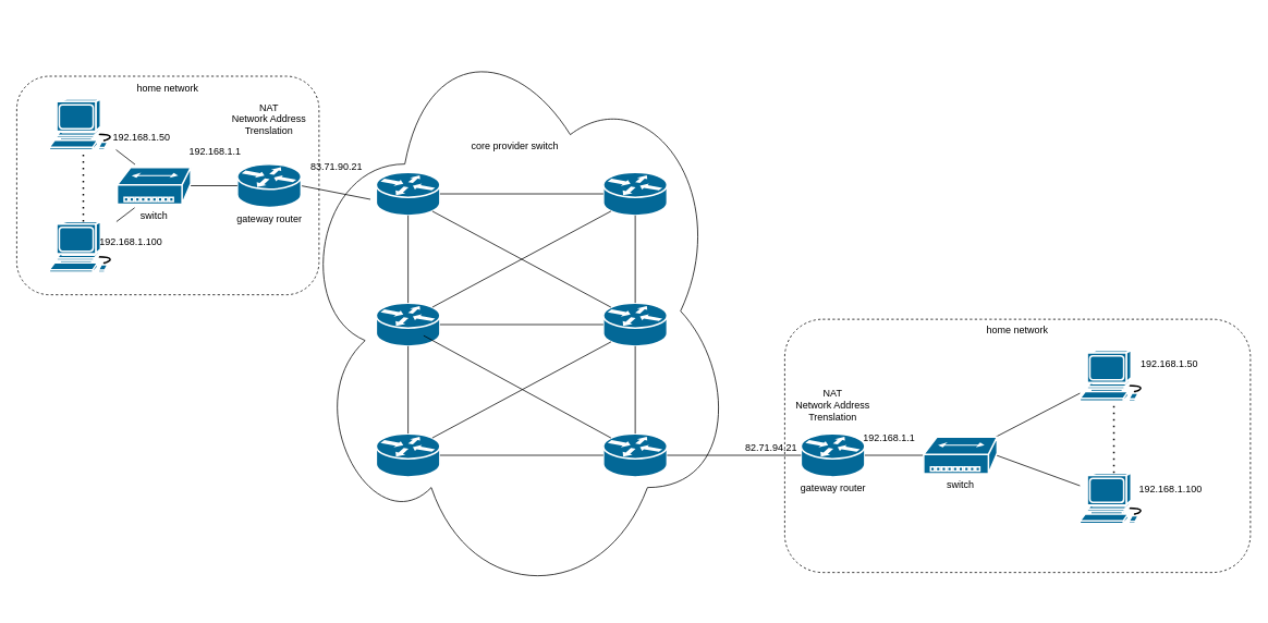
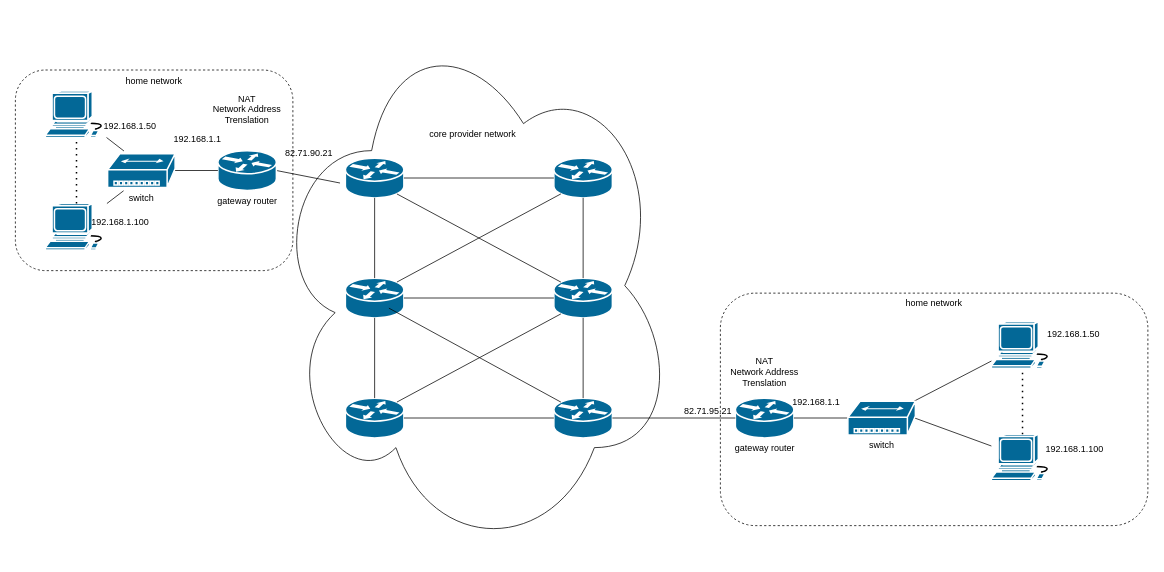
  <mxCell id="0" />
  <mxCell id="1" parent="0" />
  <mxCell id="2" value="" style="shape=mxgraph.cisco.computers_and_peripherals.workstation;sketch=0;html=1;pointerEvents=1;dashed=0;fillColor=#036897;strokeColor=#ffffff;strokeWidth=2;verticalLabelPosition=bottom;verticalAlign=top;align=center;outlineConnect=0;" vertex="1" parent="1"><mxGeometry x="1321.36" y="428" width="83" height="62" as="geometry" /></mxCell>
  <mxCell id="3" value="gateway router" style="shape=mxgraph.cisco.routers.router;sketch=0;html=1;pointerEvents=1;dashed=0;fillColor=#036897;strokeColor=#ffffff;strokeWidth=2;verticalLabelPosition=bottom;verticalAlign=top;align=center;outlineConnect=0;" vertex="1" parent="1"><mxGeometry x="980" y="530" width="78" height="53" as="geometry" /></mxCell>
  <mxCell id="4" value="" style="group" vertex="1" connectable="0" parent="1"><mxGeometry x="460" y="210" width="356" height="373" as="geometry" /></mxCell>
  <mxCell id="5" value="" style="shape=mxgraph.cisco.routers.router;sketch=0;html=1;pointerEvents=1;dashed=0;fillColor=#036897;strokeColor=#ffffff;strokeWidth=2;verticalLabelPosition=bottom;verticalAlign=top;align=center;outlineConnect=0;" vertex="1" parent="4"><mxGeometry width="78" height="53" as="geometry" /></mxCell>
  <mxCell id="6" value="" style="shape=mxgraph.cisco.routers.router;sketch=0;html=1;pointerEvents=1;dashed=0;fillColor=#036897;strokeColor=#ffffff;strokeWidth=2;verticalLabelPosition=bottom;verticalAlign=top;align=center;outlineConnect=0;" vertex="1" parent="4"><mxGeometry x="278" y="160" width="78" height="53" as="geometry" /></mxCell>
  <mxCell id="7" value="" style="shape=mxgraph.cisco.routers.router;sketch=0;html=1;pointerEvents=1;dashed=0;fillColor=#036897;strokeColor=#ffffff;strokeWidth=2;verticalLabelPosition=bottom;verticalAlign=top;align=center;outlineConnect=0;" vertex="1" parent="4"><mxGeometry y="160" width="78" height="53" as="geometry" /></mxCell>
  <mxCell id="8" value="" style="shape=mxgraph.cisco.routers.router;sketch=0;html=1;pointerEvents=1;dashed=0;fillColor=#036897;strokeColor=#ffffff;strokeWidth=2;verticalLabelPosition=bottom;verticalAlign=top;align=center;outlineConnect=0;" vertex="1" parent="4"><mxGeometry x="278" y="320" width="78" height="53" as="geometry" /></mxCell>
  <mxCell id="9" value="" style="shape=mxgraph.cisco.routers.router;sketch=0;html=1;pointerEvents=1;dashed=0;fillColor=#036897;strokeColor=#ffffff;strokeWidth=2;verticalLabelPosition=bottom;verticalAlign=top;align=center;outlineConnect=0;" vertex="1" parent="4"><mxGeometry x="278" width="78" height="53" as="geometry" /></mxCell>
  <mxCell id="10" value="" style="shape=mxgraph.cisco.routers.router;sketch=0;html=1;pointerEvents=1;dashed=0;fillColor=#036897;strokeColor=#ffffff;strokeWidth=2;verticalLabelPosition=bottom;verticalAlign=top;align=center;outlineConnect=0;" vertex="1" parent="4"><mxGeometry y="320" width="78" height="53" as="geometry" /></mxCell>
  <mxCell id="11" value="" style="endArrow=none;html=1;rounded=0;entryX=0.12;entryY=0.9;entryDx=0;entryDy=0;entryPerimeter=0;exitX=0.88;exitY=0.1;exitDx=0;exitDy=0;exitPerimeter=0;" edge="1" parent="4" source="10" target="6"><mxGeometry width="50" height="50" relative="1" as="geometry"><mxPoint x="268" y="270" as="sourcePoint" /><mxPoint x="318" y="220" as="targetPoint" /></mxGeometry></mxCell>
  <mxCell id="12" value="" style="endArrow=none;html=1;rounded=0;exitX=1;exitY=0.5;exitDx=0;exitDy=0;exitPerimeter=0;" edge="1" parent="4" source="7" target="6"><mxGeometry width="50" height="50" relative="1" as="geometry"><mxPoint x="268" y="270" as="sourcePoint" /><mxPoint x="318" y="220" as="targetPoint" /></mxGeometry></mxCell>
  <mxCell id="13" value="" style="endArrow=none;html=1;rounded=0;exitX=0.5;exitY=0;exitDx=0;exitDy=0;exitPerimeter=0;entryX=0.5;entryY=1;entryDx=0;entryDy=0;entryPerimeter=0;" edge="1" parent="4" source="8" target="6"><mxGeometry width="50" height="50" relative="1" as="geometry"><mxPoint x="268" y="270" as="sourcePoint" /><mxPoint x="318" y="220" as="targetPoint" /></mxGeometry></mxCell>
  <mxCell id="14" value="" style="endArrow=none;html=1;rounded=0;exitX=1;exitY=0.5;exitDx=0;exitDy=0;exitPerimeter=0;entryX=0;entryY=0.5;entryDx=0;entryDy=0;entryPerimeter=0;" edge="1" parent="4" source="10" target="8"><mxGeometry width="50" height="50" relative="1" as="geometry"><mxPoint x="268" y="270" as="sourcePoint" /><mxPoint x="318" y="220" as="targetPoint" /></mxGeometry></mxCell>
  <mxCell id="15" value="" style="endArrow=none;html=1;rounded=0;exitX=0.5;exitY=1;exitDx=0;exitDy=0;exitPerimeter=0;entryX=0.5;entryY=0;entryDx=0;entryDy=0;entryPerimeter=0;" edge="1" parent="4" source="7" target="10"><mxGeometry width="50" height="50" relative="1" as="geometry"><mxPoint x="268" y="270" as="sourcePoint" /><mxPoint x="318" y="220" as="targetPoint" /></mxGeometry></mxCell>
  <mxCell id="16" value="" style="endArrow=none;html=1;rounded=0;exitX=0.5;exitY=1;exitDx=0;exitDy=0;exitPerimeter=0;entryX=0.5;entryY=0;entryDx=0;entryDy=0;entryPerimeter=0;" edge="1" parent="4" source="5" target="7"><mxGeometry width="50" height="50" relative="1" as="geometry"><mxPoint x="268" y="270" as="sourcePoint" /><mxPoint x="318" y="220" as="targetPoint" /></mxGeometry></mxCell>
  <mxCell id="17" value="" style="endArrow=none;html=1;rounded=0;entryX=0.5;entryY=1;entryDx=0;entryDy=0;entryPerimeter=0;" edge="1" parent="4" source="6" target="9"><mxGeometry width="50" height="50" relative="1" as="geometry"><mxPoint x="268" y="270" as="sourcePoint" /><mxPoint x="318" y="220" as="targetPoint" /></mxGeometry></mxCell>
  <mxCell id="18" value="" style="endArrow=none;html=1;rounded=0;entryX=0.12;entryY=0.1;entryDx=0;entryDy=0;entryPerimeter=0;" edge="1" parent="4" target="8"><mxGeometry width="50" height="50" relative="1" as="geometry"><mxPoint x="58" y="200" as="sourcePoint" /><mxPoint x="318" y="220" as="targetPoint" /></mxGeometry></mxCell>
  <mxCell id="19" value="" style="endArrow=none;html=1;rounded=0;exitX=0.88;exitY=0.1;exitDx=0;exitDy=0;exitPerimeter=0;entryX=0.12;entryY=0.9;entryDx=0;entryDy=0;entryPerimeter=0;" edge="1" parent="4" source="7" target="9"><mxGeometry width="50" height="50" relative="1" as="geometry"><mxPoint x="268" y="270" as="sourcePoint" /><mxPoint x="318" y="220" as="targetPoint" /></mxGeometry></mxCell>
  <mxCell id="20" value="" style="endArrow=none;html=1;rounded=0;entryX=0.12;entryY=0.1;entryDx=0;entryDy=0;entryPerimeter=0;exitX=0.88;exitY=0.9;exitDx=0;exitDy=0;exitPerimeter=0;" edge="1" parent="4" source="5" target="6"><mxGeometry width="50" height="50" relative="1" as="geometry"><mxPoint x="268" y="270" as="sourcePoint" /><mxPoint x="318" y="220" as="targetPoint" /></mxGeometry></mxCell>
  <mxCell id="21" value="" style="endArrow=none;html=1;rounded=0;exitX=1;exitY=0.5;exitDx=0;exitDy=0;exitPerimeter=0;" edge="1" parent="4" source="5" target="9"><mxGeometry width="50" height="50" relative="1" as="geometry"><mxPoint x="268" y="270" as="sourcePoint" /><mxPoint x="318" y="220" as="targetPoint" /></mxGeometry></mxCell>
  <mxCell id="22" value="" style="shape=mxgraph.cisco.computers_and_peripherals.workstation;sketch=0;html=1;pointerEvents=1;dashed=0;fillColor=#036897;strokeColor=#ffffff;strokeWidth=2;verticalLabelPosition=bottom;verticalAlign=top;align=center;outlineConnect=0;" vertex="1" parent="1"><mxGeometry x="1321.36" y="578" width="83" height="62" as="geometry" /></mxCell>
  <mxCell id="23" value="" style="endArrow=none;dashed=1;html=1;dashPattern=1 3;strokeWidth=2;rounded=0;" edge="1" parent="1" source="22" target="2"><mxGeometry width="50" height="50" relative="1" as="geometry"><mxPoint x="1011.36" y="620" as="sourcePoint" /><mxPoint x="1061.36" y="570" as="targetPoint" /></mxGeometry></mxCell>
  <mxCell id="24" value="" style="endArrow=none;html=1;rounded=0;" edge="1" parent="1" source="3" target="8"><mxGeometry width="50" height="50" relative="1" as="geometry"><mxPoint x="700" y="620" as="sourcePoint" /><mxPoint x="750" y="570" as="targetPoint" /></mxGeometry></mxCell>
  <mxCell id="25" value="" style="endArrow=none;html=1;rounded=0;entryX=0.99;entryY=0.5;entryDx=0;entryDy=0;entryPerimeter=0;" edge="1" parent="1" source="22" target="33"><mxGeometry width="50" height="50" relative="1" as="geometry"><mxPoint x="1011.36" y="620" as="sourcePoint" /><mxPoint x="1270" y="577.7" as="targetPoint" /></mxGeometry></mxCell>
  <mxCell id="26" value="" style="endArrow=none;html=1;rounded=0;" edge="1" parent="1" source="33" target="2"><mxGeometry width="50" height="50" relative="1" as="geometry"><mxPoint x="1270" y="535.3" as="sourcePoint" /><mxPoint x="1061.36" y="570" as="targetPoint" /></mxGeometry></mxCell>
- <mxCell id="27" value="&lt;div&gt;&lt;br&gt;&lt;/div&gt;&lt;div&gt;&lt;br&gt;&lt;/div&gt;&lt;div&gt;&lt;br&gt;&lt;/div&gt;&lt;div&gt;&lt;br&gt;&lt;/div&gt;&lt;div&gt;&lt;br&gt;&lt;/div&gt;&lt;div&gt;&lt;br&gt;&lt;/div&gt;&lt;div&gt;&lt;br&gt;&lt;/div&gt;&lt;div&gt;&lt;br&gt;&lt;/div&gt;&lt;div&gt;&lt;br&gt;&lt;/div&gt;&lt;div&gt;&lt;br&gt;&lt;/div&gt;core provider switch" style="ellipse;shape=cloud;whiteSpace=wrap;html=1;align=center;fillColor=none;verticalAlign=top;" vertex="1" parent="1"><mxGeometry x="360" y="20" width="540" height="720" as="geometry" /></mxCell>
+ <mxCell id="27" value="&lt;div&gt;&lt;br&gt;&lt;/div&gt;&lt;div&gt;&lt;br&gt;&lt;/div&gt;&lt;div&gt;&lt;br&gt;&lt;/div&gt;&lt;div&gt;&lt;br&gt;&lt;/div&gt;&lt;div&gt;&lt;br&gt;&lt;/div&gt;&lt;div&gt;&lt;br&gt;&lt;/div&gt;&lt;div&gt;&lt;br&gt;&lt;/div&gt;&lt;div&gt;&lt;br&gt;&lt;/div&gt;&lt;div&gt;&lt;br&gt;&lt;/div&gt;&lt;div&gt;&lt;br&gt;&lt;/div&gt;core provider network" style="ellipse;shape=cloud;whiteSpace=wrap;html=1;align=center;fillColor=none;verticalAlign=top;" vertex="1" parent="1"><mxGeometry x="360" y="20" width="540" height="720" as="geometry" /></mxCell>
  <mxCell id="28" value="" style="endArrow=none;html=1;rounded=0;exitX=1;exitY=0.5;exitDx=0;exitDy=0;exitPerimeter=0;entryX=0.172;entryY=0.31;entryDx=0;entryDy=0;entryPerimeter=0;" edge="1" parent="1" source="38" target="27"><mxGeometry width="50" height="50" relative="1" as="geometry"><mxPoint x="340" y="340" as="sourcePoint" /><mxPoint x="330" y="420" as="targetPoint" /></mxGeometry></mxCell>
  <mxCell id="29" value="192.168.1.50" style="text;html=1;align=center;verticalAlign=middle;whiteSpace=wrap;rounded=0;" vertex="1" parent="1"><mxGeometry x="1401.36" y="430" width="60" height="30" as="geometry" /></mxCell>
  <mxCell id="30" value="192.168.1.100" style="text;html=1;align=center;verticalAlign=middle;whiteSpace=wrap;rounded=0;" vertex="1" parent="1"><mxGeometry x="1404.36" y="583" width="57" height="30" as="geometry" /></mxCell>
  <mxCell id="31" value="192.168.1.1" style="text;html=1;align=center;verticalAlign=middle;whiteSpace=wrap;rounded=0;" vertex="1" parent="1"><mxGeometry x="1058" y="520" width="60" height="30" as="geometry" /></mxCell>
  <mxCell id="32" value="" style="endArrow=none;html=1;rounded=0;exitX=1;exitY=0.5;exitDx=0;exitDy=0;exitPerimeter=0;" edge="1" parent="1" source="3" target="33"><mxGeometry width="50" height="50" relative="1" as="geometry"><mxPoint x="1080" y="540" as="sourcePoint" /><mxPoint x="1080" y="410" as="targetPoint" /></mxGeometry></mxCell>
  <mxCell id="33" value="switch" style="shape=mxgraph.cisco.hubs_and_gateways.small_hub;sketch=0;html=1;pointerEvents=1;dashed=0;fillColor=#036897;strokeColor=#ffffff;strokeWidth=2;verticalLabelPosition=bottom;verticalAlign=top;align=center;outlineConnect=0;" vertex="1" parent="1"><mxGeometry x="1130" y="534" width="90" height="45" as="geometry" /></mxCell>
- <mxCell id="34" value="82.71.94.21" style="text;whiteSpace=wrap;" vertex="1" parent="1"><mxGeometry x="910" y="534" width="100" height="30" as="geometry" /></mxCell>
- <mxCell id="35" value="83.71.90.21" style="text;whiteSpace=wrap;" vertex="1" parent="1"><mxGeometry x="378" y="190" width="100" height="30" as="geometry" /></mxCell>
+ <mxCell id="34" value="82.71.95.21" style="text;whiteSpace=wrap;" vertex="1" parent="1"><mxGeometry x="910" y="534" width="100" height="30" as="geometry" /></mxCell>
+ <mxCell id="35" value="82.71.90.21" style="text;whiteSpace=wrap;" vertex="1" parent="1"><mxGeometry x="378" y="190" width="100" height="30" as="geometry" /></mxCell>
  <mxCell id="36" value="switch" style="shape=mxgraph.cisco.hubs_and_gateways.small_hub;sketch=0;html=1;pointerEvents=1;dashed=0;fillColor=#036897;strokeColor=#ffffff;strokeWidth=2;verticalLabelPosition=bottom;verticalAlign=top;align=center;outlineConnect=0;" vertex="1" parent="1"><mxGeometry x="143" y="204" width="90" height="45" as="geometry" /></mxCell>
  <mxCell id="37" value="" style="shape=mxgraph.cisco.computers_and_peripherals.workstation;sketch=0;html=1;pointerEvents=1;dashed=0;fillColor=#036897;strokeColor=#ffffff;strokeWidth=2;verticalLabelPosition=bottom;verticalAlign=top;align=center;outlineConnect=0;" vertex="1" parent="1"><mxGeometry x="60" y="120.5" width="83" height="62" as="geometry" /></mxCell>
  <mxCell id="38" value="gateway router" style="shape=mxgraph.cisco.routers.router;sketch=0;html=1;pointerEvents=1;dashed=0;fillColor=#036897;strokeColor=#ffffff;strokeWidth=2;verticalLabelPosition=bottom;verticalAlign=top;align=center;outlineConnect=0;" vertex="1" parent="1"><mxGeometry x="290" y="200" width="78" height="53" as="geometry" /></mxCell>
  <mxCell id="39" value="" style="shape=mxgraph.cisco.computers_and_peripherals.workstation;sketch=0;html=1;pointerEvents=1;dashed=0;fillColor=#036897;strokeColor=#ffffff;strokeWidth=2;verticalLabelPosition=bottom;verticalAlign=top;align=center;outlineConnect=0;" vertex="1" parent="1"><mxGeometry x="60" y="270.5" width="83" height="62" as="geometry" /></mxCell>
  <mxCell id="40" value="" style="endArrow=none;dashed=1;html=1;dashPattern=1 3;strokeWidth=2;rounded=0;" edge="1" parent="1" source="39" target="37"><mxGeometry width="50" height="50" relative="1" as="geometry"><mxPoint x="-250" y="312.5" as="sourcePoint" /><mxPoint x="-200" y="262.5" as="targetPoint" /></mxGeometry></mxCell>
  <mxCell id="41" value="" style="endArrow=none;html=1;rounded=0;" edge="1" parent="1" source="39"><mxGeometry width="50" height="50" relative="1" as="geometry"><mxPoint x="-250" y="312.5" as="sourcePoint" /><mxPoint x="164.319" y="253.5" as="targetPoint" /></mxGeometry></mxCell>
  <mxCell id="42" value="" style="endArrow=none;html=1;rounded=0;" edge="1" parent="1" target="37"><mxGeometry width="50" height="50" relative="1" as="geometry"><mxPoint x="164.778" y="200.5" as="sourcePoint" /><mxPoint x="-200" y="262.5" as="targetPoint" /></mxGeometry></mxCell>
  <mxCell id="43" value="192.168.1.50" style="text;html=1;align=center;verticalAlign=middle;whiteSpace=wrap;rounded=0;" vertex="1" parent="1"><mxGeometry x="143" y="152.5" width="60" height="30" as="geometry" /></mxCell>
  <mxCell id="44" value="192.168.1.100" style="text;html=1;align=center;verticalAlign=middle;whiteSpace=wrap;rounded=0;" vertex="1" parent="1"><mxGeometry x="130" y="280.5" width="60" height="30" as="geometry" /></mxCell>
  <mxCell id="45" value="" style="endArrow=none;html=1;rounded=0;exitX=0;exitY=0.5;exitDx=0;exitDy=0;exitPerimeter=0;" edge="1" parent="1" source="38" target="36"><mxGeometry width="50" height="50" relative="1" as="geometry"><mxPoint x="174.778" y="210.5" as="sourcePoint" /><mxPoint x="152" y="193" as="targetPoint" /></mxGeometry></mxCell>
  <mxCell id="46" value="192.168.1.1" style="text;html=1;align=center;verticalAlign=middle;whiteSpace=wrap;rounded=0;" vertex="1" parent="1"><mxGeometry x="233" y="170" width="60" height="30" as="geometry" /></mxCell>
  <mxCell id="47" value="home network" style="rounded=1;whiteSpace=wrap;html=1;verticalAlign=top;fillColor=none;dashed=1;" vertex="1" parent="1"><mxGeometry x="20" y="92.5" width="370" height="267.5" as="geometry" /></mxCell>
  <mxCell id="48" value="home network" style="rounded=1;whiteSpace=wrap;html=1;verticalAlign=top;fillColor=none;dashed=1;" vertex="1" parent="1"><mxGeometry x="960" y="390" width="570" height="310" as="geometry" /></mxCell>
  <mxCell id="49" value="NAT&lt;div&gt;Network Address Trenslation&lt;/div&gt;" style="text;html=1;align=center;verticalAlign=middle;whiteSpace=wrap;rounded=0;" vertex="1" parent="1"><mxGeometry x="964" y="480" width="110" height="30" as="geometry" /></mxCell>
  <mxCell id="50" value="NAT&lt;div&gt;Network Address Trenslation&lt;/div&gt;" style="text;html=1;align=center;verticalAlign=middle;whiteSpace=wrap;rounded=0;" vertex="1" parent="1"><mxGeometry x="274" y="130" width="110" height="30" as="geometry" /></mxCell>
